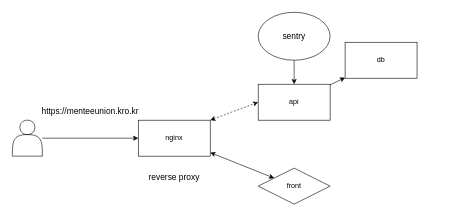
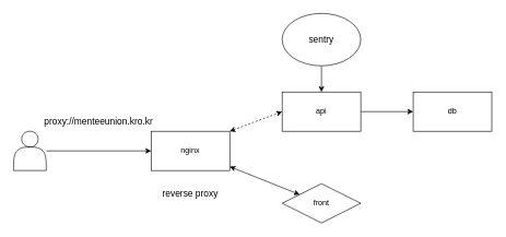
  <mxCell id="0" />
  <mxCell id="1" parent="0" />
  <mxCell id="2" value="" style="edgeStyle=none;html=1;startArrow=classic;startFill=1;" edge="1" parent="1" source="4" target="7"><mxGeometry relative="1" as="geometry" /></mxCell>
  <mxCell id="3" style="edgeStyle=none;rounded=1;html=1;exitX=1;exitY=0;exitDx=0;exitDy=0;entryX=0;entryY=0.5;entryDx=0;entryDy=0;fontSize=11;startArrow=classic;startFill=1;dashed=1;" edge="1" parent="1" source="4" target="6"><mxGeometry relative="1" as="geometry" /></mxCell>
  <mxCell id="4" value="nginx" style="rounded=0;whiteSpace=wrap;html=1;" parent="1" vertex="1"><mxGeometry x="230" y="200" width="120" height="60" as="geometry" /></mxCell>
  <mxCell id="5" value="" style="edgeStyle=none;html=1;" edge="1" parent="1" source="6" target="8"><mxGeometry relative="1" as="geometry" /></mxCell>
  <mxCell id="6" value="api" style="rounded=0;whiteSpace=wrap;html=1;" vertex="1" parent="1"><mxGeometry x="430" y="140" width="120" height="60" as="geometry" /></mxCell>
  <mxCell id="7" value="front" style="rhombus;whiteSpace=wrap;html=1;" vertex="1" parent="1"><mxGeometry x="430" y="280" width="120" height="60" as="geometry" /></mxCell>
- <mxCell id="8" value="db" style="rounded=0;whiteSpace=wrap;html=1;" vertex="1" parent="1"><mxGeometry x="575" y="70" width="120" height="60" as="geometry" /></mxCell>
+ <mxCell id="8" value="db" style="rounded=0;whiteSpace=wrap;html=1;" vertex="1" parent="1"><mxGeometry x="630" y="140" width="120" height="60" as="geometry" /></mxCell>
  <mxCell id="9" value="" style="edgeStyle=none;rounded=1;html=1;fontSize=20;startArrow=none;startFill=0;" edge="1" parent="1" source="10" target="4"><mxGeometry relative="1" as="geometry" /></mxCell>
  <mxCell id="10" value="" style="shape=actor;whiteSpace=wrap;html=1;fontSize=20;" vertex="1" parent="1"><mxGeometry x="20" y="200" width="50" height="60" as="geometry" /></mxCell>
- <mxCell id="11" value="https://menteeunion.kro.kr" style="text;html=1;strokeColor=none;fillColor=none;align=center;verticalAlign=middle;whiteSpace=wrap;rounded=0;fontSize=14;" vertex="1" parent="1"><mxGeometry x="60" y="170" width="180" height="30" as="geometry" /></mxCell>
+ <mxCell id="11" value="proxy://menteeunion.kro.kr" style="text;html=1;strokeColor=none;fillColor=none;align=center;verticalAlign=middle;whiteSpace=wrap;rounded=0;fontSize=14;" vertex="1" parent="1"><mxGeometry x="60" y="170" width="180" height="30" as="geometry" /></mxCell>
  <mxCell id="12" value="" style="edgeStyle=none;rounded=1;html=1;fontSize=14;startArrow=none;startFill=0;" edge="1" parent="1" source="13" target="6"><mxGeometry relative="1" as="geometry" /></mxCell>
  <mxCell id="13" value="sentry" style="ellipse;whiteSpace=wrap;html=1;fontSize=14;" vertex="1" parent="1"><mxGeometry x="430" y="20" width="120" height="80" as="geometry" /></mxCell>
  <mxCell id="14" value="reverse proxy" style="text;html=1;strokeColor=none;fillColor=none;align=center;verticalAlign=middle;whiteSpace=wrap;rounded=0;fontSize=14;" vertex="1" parent="1"><mxGeometry x="200" y="280" width="180" height="30" as="geometry" /></mxCell>
